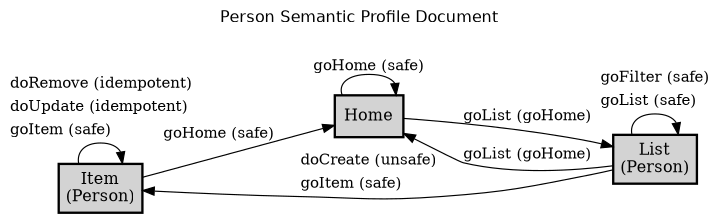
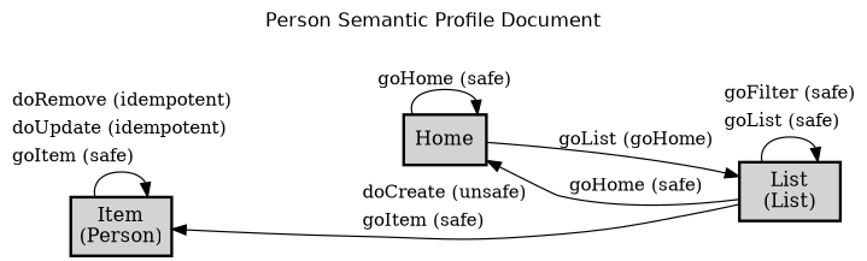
  digraph {
    fontname=Helvetica
    label="Person Semantic Profile Document"
    labelloc=t
    rankdir=LR
    node [fillcolor=lightgray margin=0.02 shape=box style="bold,filled"]
    edge [fontsize=13]
    n1 [label=<<table cellspacing="0" cellpadding="5" border="0"><tr><td>Item<br />(Person)<br /></td></tr></table>>]
    Home [margin=""]
-   n3 [label=<<table cellspacing="0" cellpadding="5" border="0"><tr><td>List<br />(Person)<br /></td></tr></table>>]
+   n3 [label=<<table cellspacing="0" cellpadding="5" border="0"><tr><td>List<br />(List)<br /></td></tr></table>>]
    n1 -> n1 [label=<<table  border="0"><tr><td align="left" href="docs/idempotent.doRemove.html">doRemove (idempotent)</td></tr><tr><td align="left" href="docs/idempotent.doUpdate.html">doUpdate (idempotent)</td></tr><tr><td align="left" href="docs/safe.goItem.html">goItem (safe)</td></tr></table>>]
-   n1 -> Home [label="goHome (safe)"]
    Home -> Home [label="goHome (safe)"]
    Home -> n3 [label="goList (goHome)"]
    n3 -> n1 [label=<<table  border="0"><tr><td align="left" href="docs/unsafe.doCreate.html">doCreate (unsafe)</td></tr><tr><td align="left" href="docs/safe.goItem.html">goItem (safe)</td></tr></table>>]
-   n3 -> Home [label="goList (goHome)"]
+   n3 -> Home [label="goHome (safe)"]
    n3 -> n3 [label=<<table  border="0"><tr><td align="left" href="docs/safe.goFilter.html">goFilter (safe)</td></tr><tr><td align="left" href="docs/safe.goList.html">goList (safe)</td></tr></table>>]
  }
